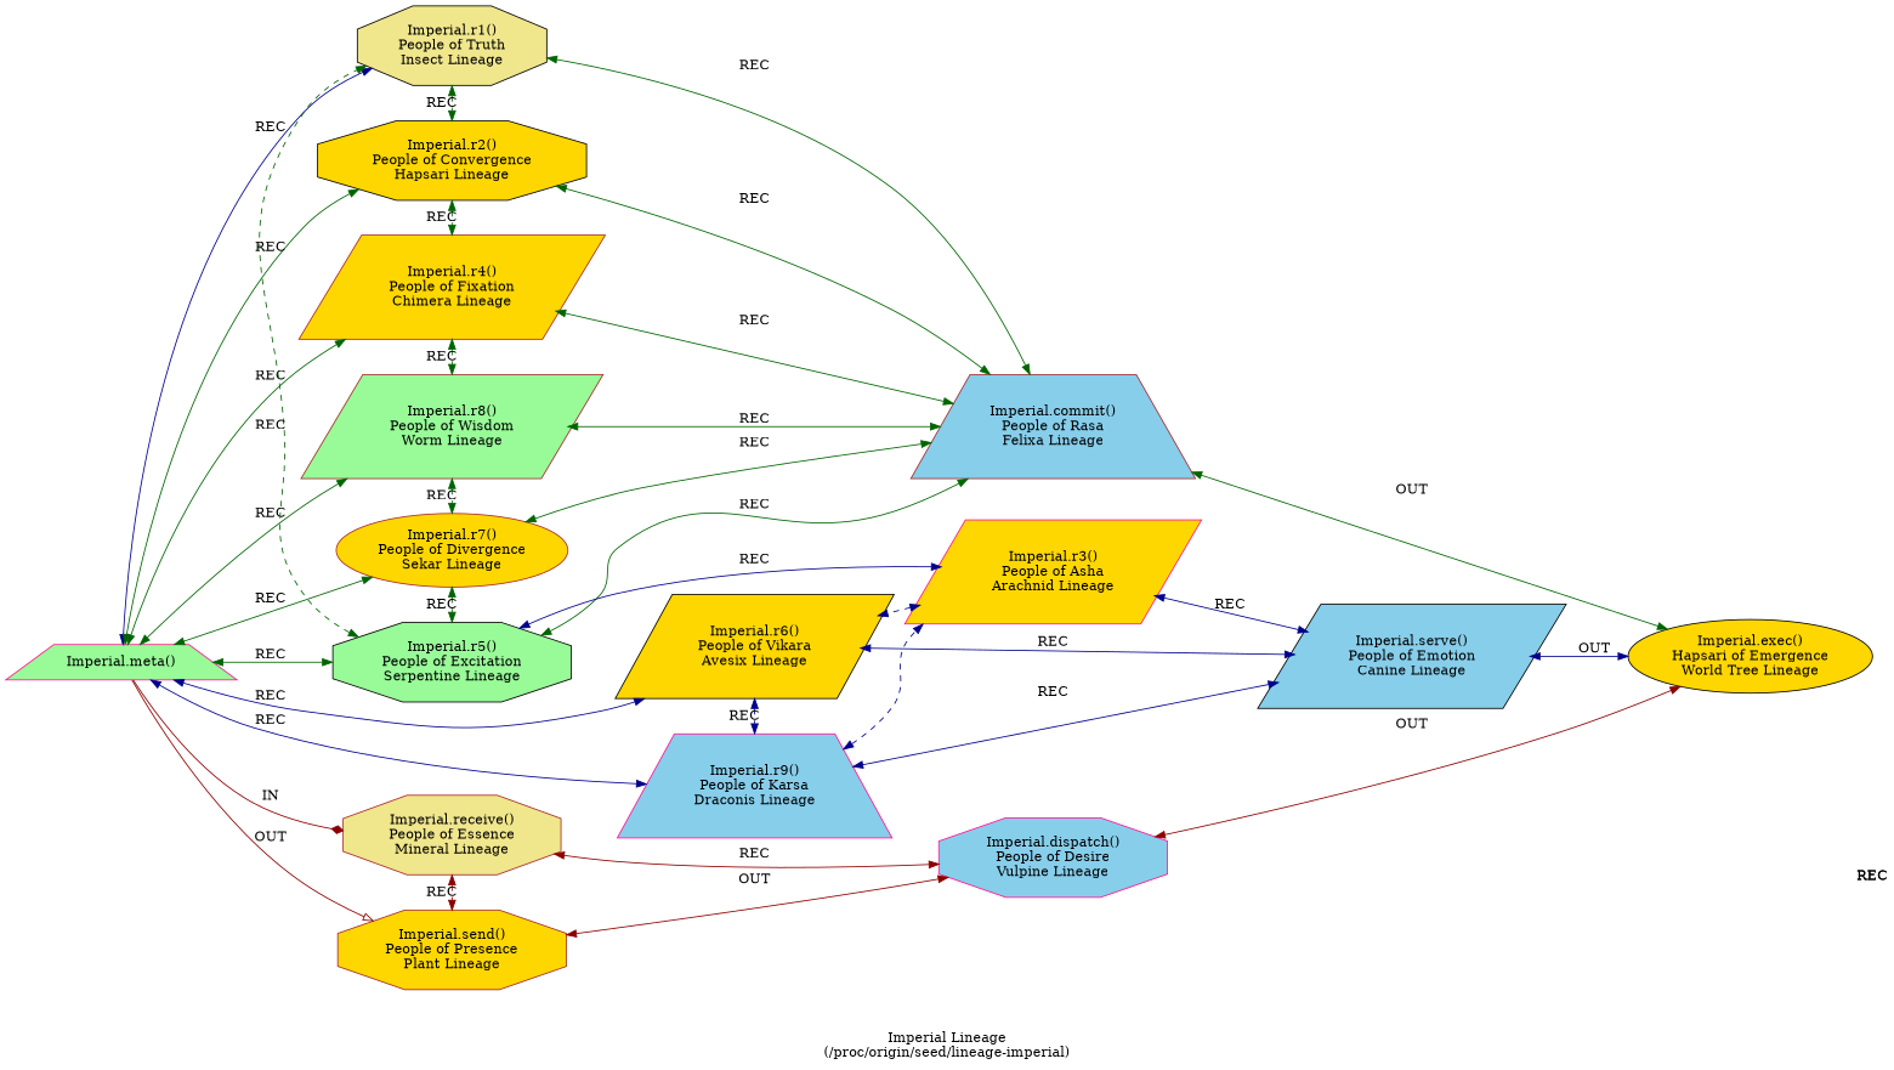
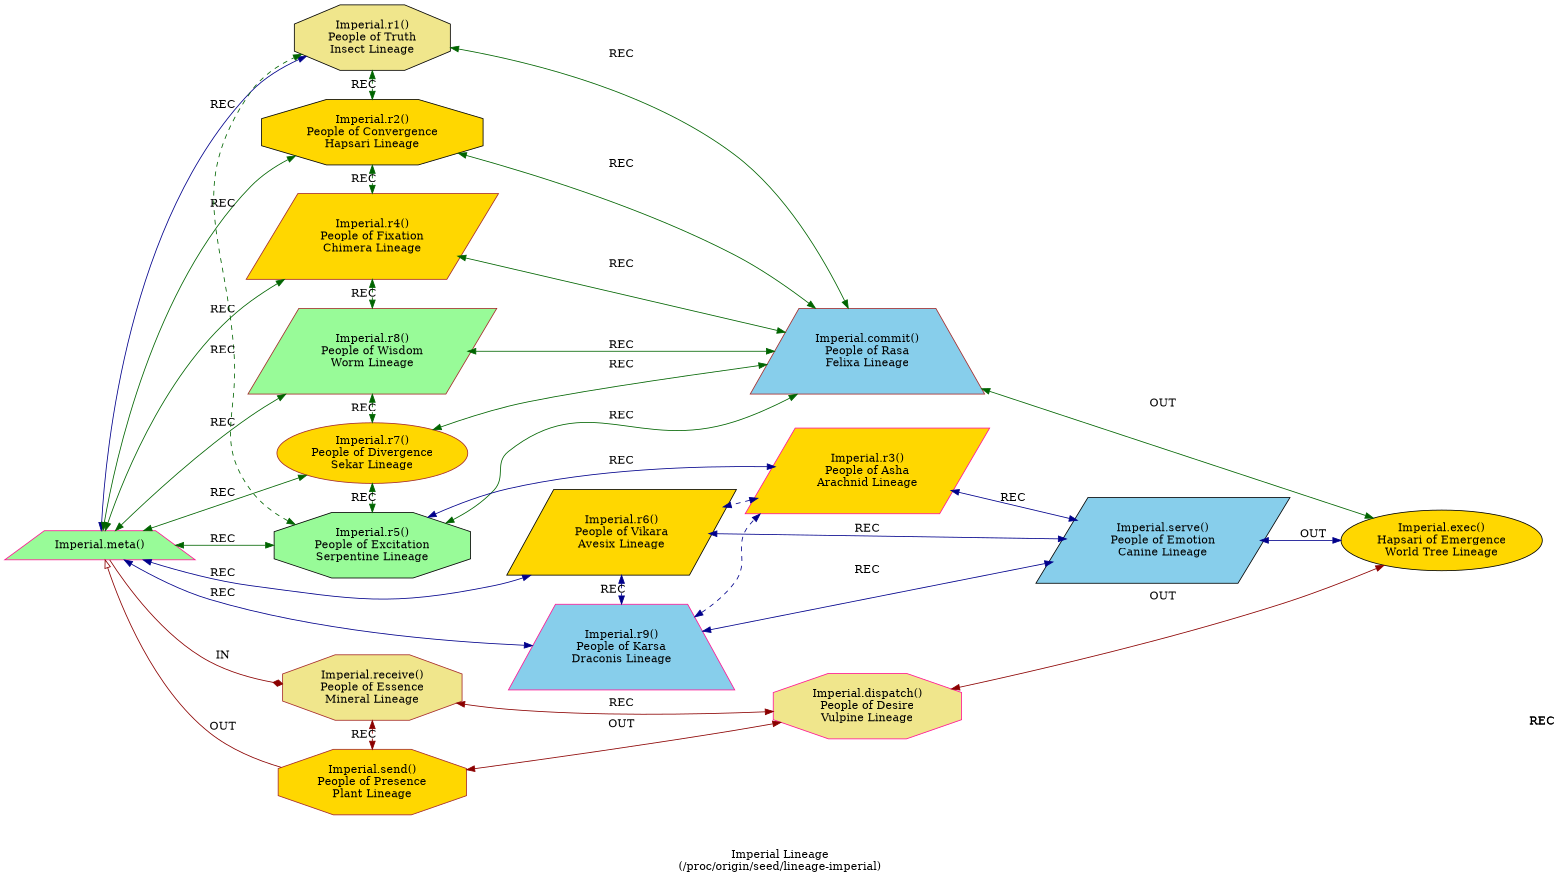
  strict digraph {
    color=lightgray
    label="Imperial Lineage\n(/proc/origin/seed/lineage-imperial)"
    rankdir=LR
    style=filled
    node [color=black fillcolor=gold shape=octagon style=filled]
    edge [color=darkgreen dir=both]
    n1 [color=deeppink fillcolor=palegreen label="Imperial.meta()\n" shape=trapezium]
    n2 [fillcolor=khaki label="Imperial.r1()\nPeople of Truth\nInsect Lineage"]
    n3 [label="Imperial.r2()\nPeople of Convergence\nHapsari Lineage"]
    n4 [color=brown label="Imperial.r4()\nPeople of Fixation\nChimera Lineage" shape=parallelogram]
    n5 [color=brown fillcolor=palegreen label="Imperial.r8()\nPeople of Wisdom\nWorm Lineage" shape=parallelogram]
    n6 [color=brown label="Imperial.r7()\nPeople of Divergence\nSekar Lineage" shape=ellipse]
    n7 [fillcolor=palegreen label="Imperial.r5()\nPeople of Excitation\nSerpentine Lineage"]
    n8 [label="Imperial.r6()\nPeople of Vikara\nAvesix Lineage" shape=parallelogram]
    n9 [color=deeppink fillcolor=skyblue label="Imperial.r9()\nPeople of Karsa\nDraconis Lineage" shape=trapezium]
    n10 [color=brown fillcolor=khaki label="Imperial.receive()\nPeople of Essence\nMineral Lineage"]
    n11 [color=brown label="Imperial.send()\nPeople of Presence\nPlant Lineage"]
    n12 [color=brown fillcolor=skyblue label="Imperial.commit()\nPeople of Rasa\nFelixa Lineage" shape=trapezium]
    n13 [color=deeppink label="Imperial.r3()\nPeople of Asha\nArachnid Lineage" shape=parallelogram]
    n14 [fillcolor=skyblue label="Imperial.serve()\nPeople of Emotion\nCanine Lineage" shape=parallelogram]
-   n15 [color=deeppink fillcolor=skyblue label="Imperial.dispatch()\nPeople of Desire\nVulpine Lineage"]
+   n15 [color=deeppink fillcolor=khaki label="Imperial.dispatch()\nPeople of Desire\nVulpine Lineage"]
    n16 [label="Imperial.exec()\nHapsari of Emergence\nWorld Tree Lineage" shape=ellipse]
    n1 -> n2 [color=darkblue label=REC]
    n1 -> n3 [label=REC]
    n1 -> n4 [label=REC]
    n1 -> n5 [label=REC]
    n1 -> n6 [label=REC]
    n1 -> n7 [label=REC]
    n1 -> n8 [color=darkblue label=REC]
    n1 -> n9 [color=darkblue label=REC]
    n1 -> n10 [arrowhead=diamond color=darkred label=IN dir=""]
-   n1 -> n11 [arrowhead=onormal color=darkred label=OUT dir=""]
+   n11 -> n1 [arrowhead=onormal color=darkred label=OUT dir=""]
    n2 -> n3 [constraint=false label=REC style=dashed]
    n2 -> n12 [label=REC]
    n3 -> n4 [constraint=false label=REC style=dashed]
    n3 -> n12 [label=REC]
    n4 -> n5 [constraint=false label=REC style=dashed]
    n4 -> n12 [label=REC]
    n5 -> n6 [constraint=false label=REC style=dashed]
    n5 -> n12 [label=REC]
    n6 -> n7 [constraint=false label=REC style=dashed]
    n6 -> n12 [label=REC]
    n7 -> n2 [constraint=false label=REC style=dashed]
    n7 -> n12 [label=REC]
    n7 -> n13 [color=darkblue label=REC]
    n8 -> n9 [color=darkblue constraint=false label=REC style=dashed]
    n8 -> n14 [color=darkblue label=REC]
    n9 -> n13 [color=darkblue constraint=false label=REC style=dashed]
    n9 -> n14 [color=darkblue label=REC]
    n10 -> n11 [color=darkred constraint=false label=REC style=dashed]
    n10 -> n15 [color=darkred label=REC]
    n11 -> n15 [color=darkred label=OUT]
    n12 -> n16 [label=OUT]
    n13 -> n8 [color=darkblue constraint=false label=REC style=dashed]
    n13 -> n14 [color=darkblue label=REC]
    n14 -> n16 [color=darkblue label=OUT]
    n15 -> n16 [color=darkred label=OUT]
  }
